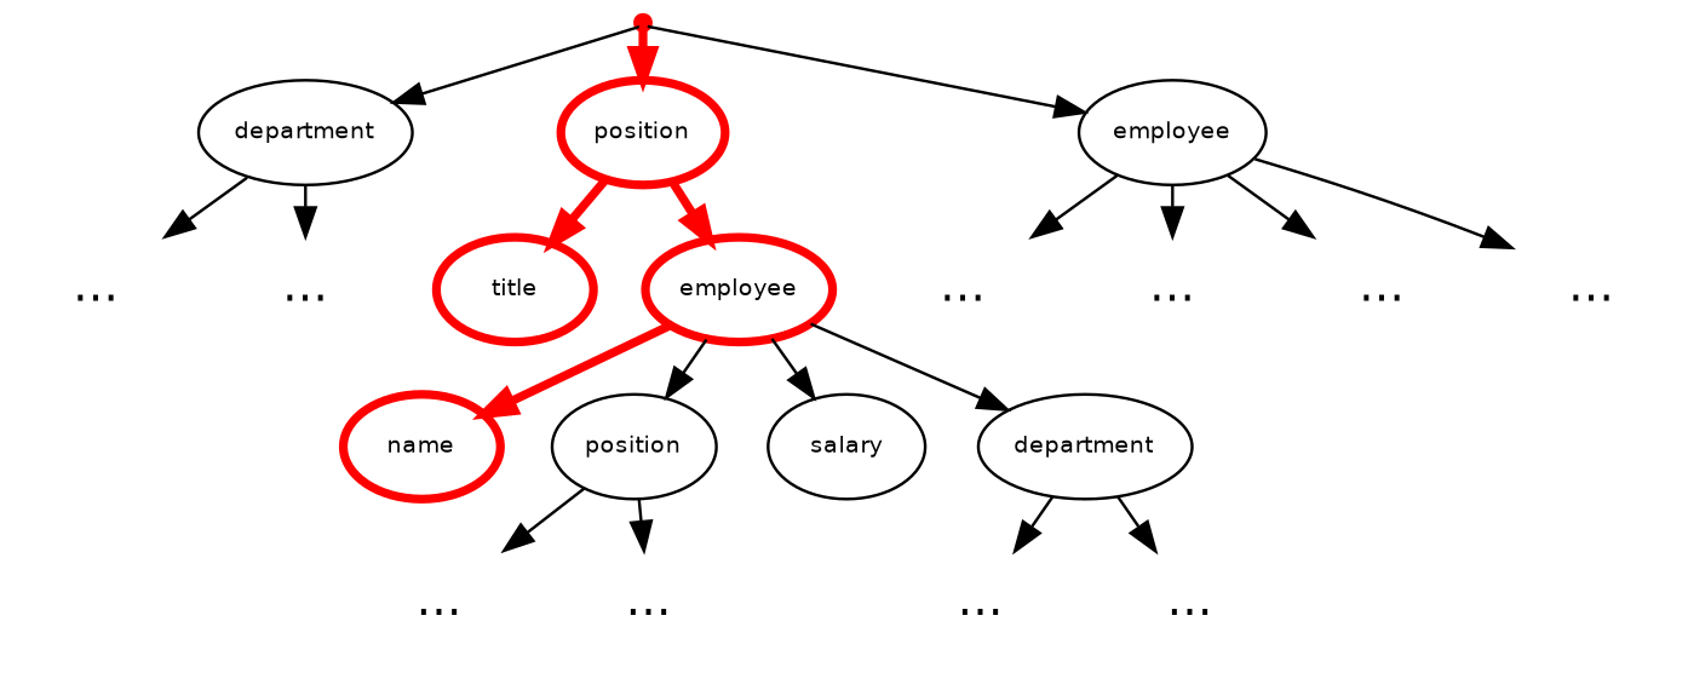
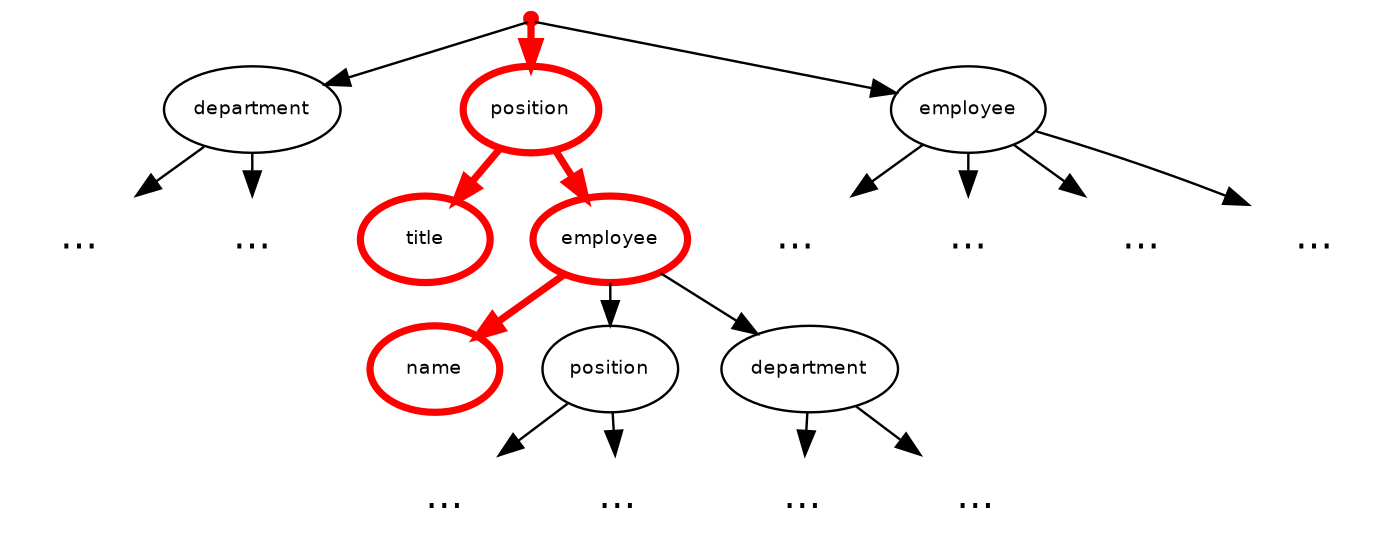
  digraph {
    nodesep=.25
    ranksep=.25
    node [fontname="DejaVu Sans" fontsize=8 shape=none]
    void [color=red penwidth=3 shape=point]
    n2 [label=department shape=""]
    n3 [color=red label=position penwidth=3 shape=""]
    n4 [label=employee shape=""]
    n5 [fontsize=16 label="&hellip;"]
    n6 [fontsize=16 label="&hellip;"]
    n7 [color=red label=title penwidth=3 shape=""]
    n8 [color=red label=employee penwidth=3 shape=""]
    n9 [fontsize=16 label="&hellip;"]
    n10 [fontsize=16 label="&hellip;"]
    n11 [fontsize=16 label="&hellip;"]
    n12 [fontsize=16 label="&hellip;"]
    n13 [color=red label=name penwidth=3 shape=""]
    n14 [label=position shape=""]
-   n15 [label=salary shape=""]
    n16 [label=department shape=""]
    n17 [fontsize=16 label="&hellip;"]
    n18 [fontsize=16 label="&hellip;"]
    n19 [fontsize=16 label="&hellip;"]
    n20 [fontsize=16 label="&hellip;"]
    void -> n2
    void -> n3 [color=red penwidth=3]
    void -> n4
    n2 -> n5
    n2 -> n6
    n3 -> n7 [color=red penwidth=3]
    n3 -> n8 [color=red penwidth=3]
    n4 -> n9
    n4 -> n10
    n4 -> n11
    n4 -> n12
    n8 -> n13 [color=red penwidth=3]
    n8 -> n14
-   n8 -> n15
    n8 -> n16
    n14 -> n17
    n14 -> n18
    n16 -> n19
    n16 -> n20
  }
